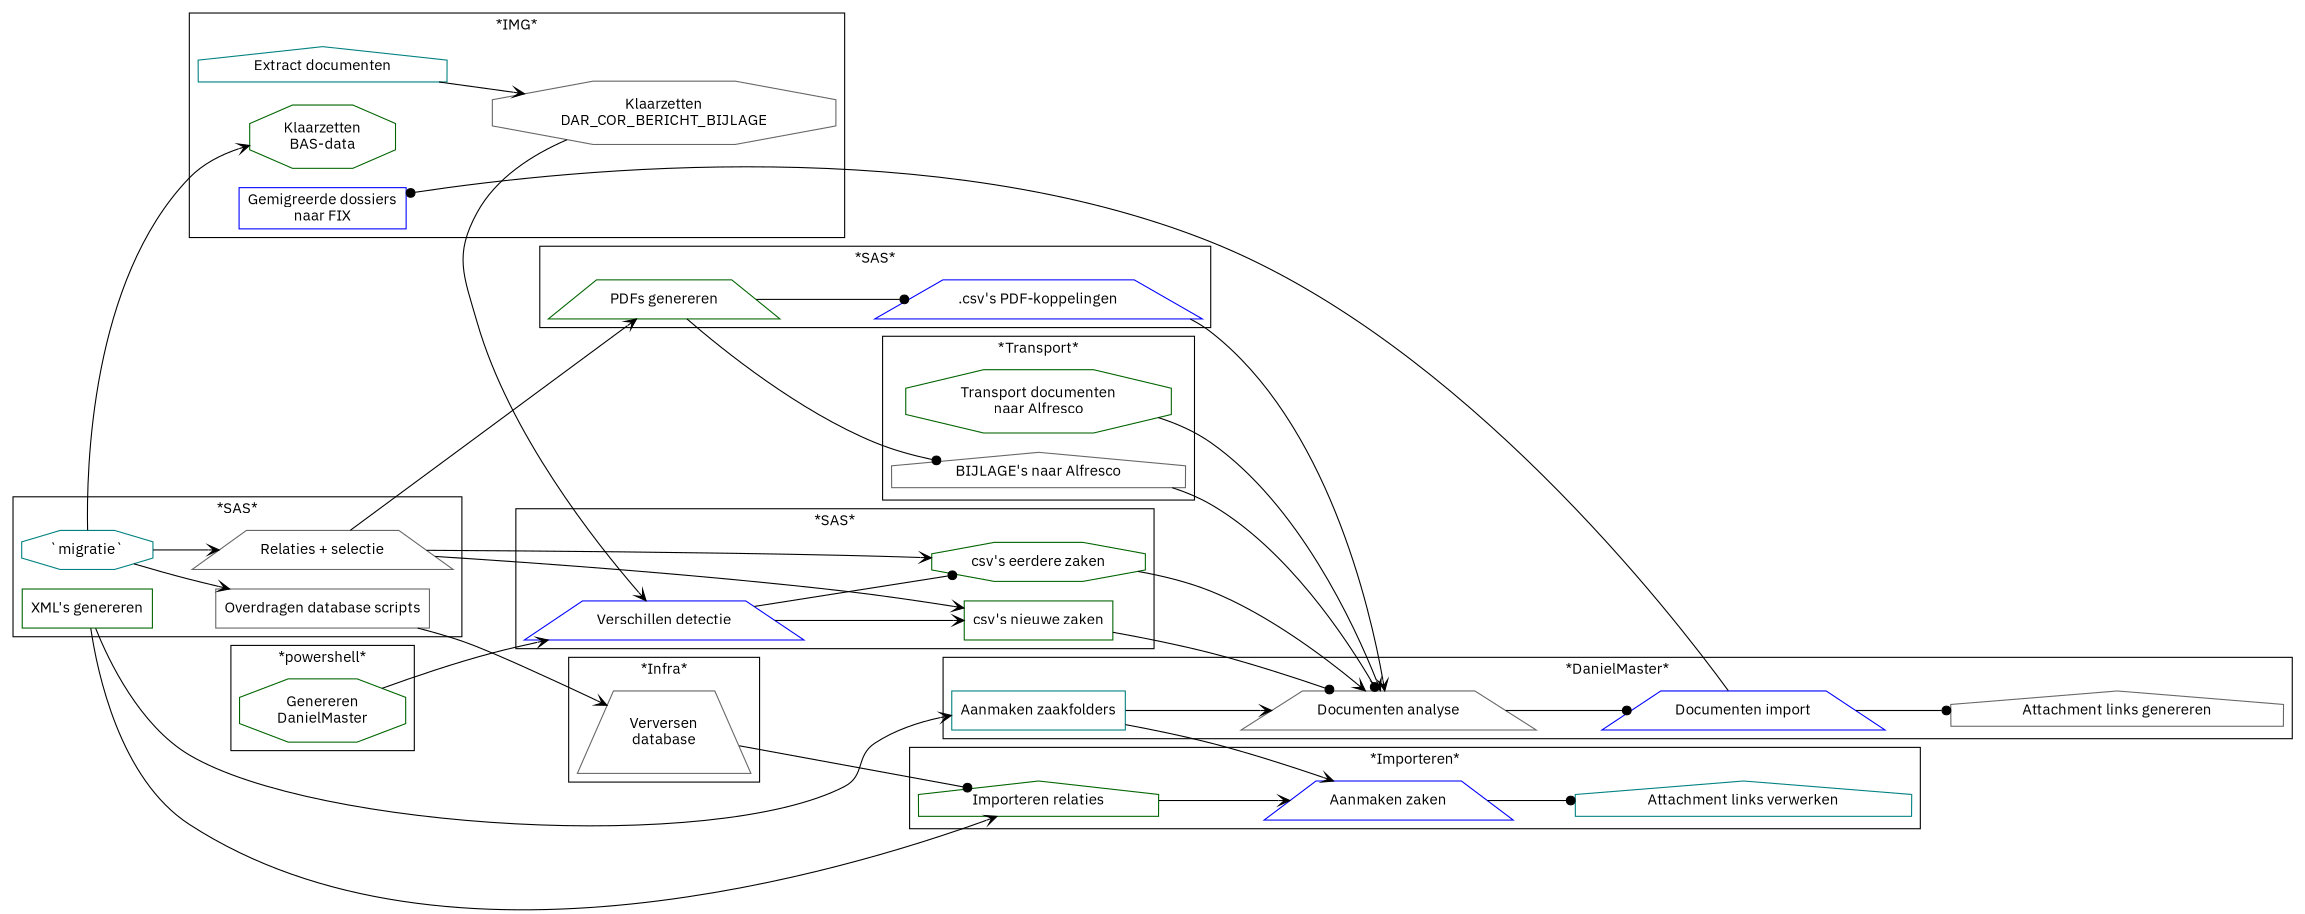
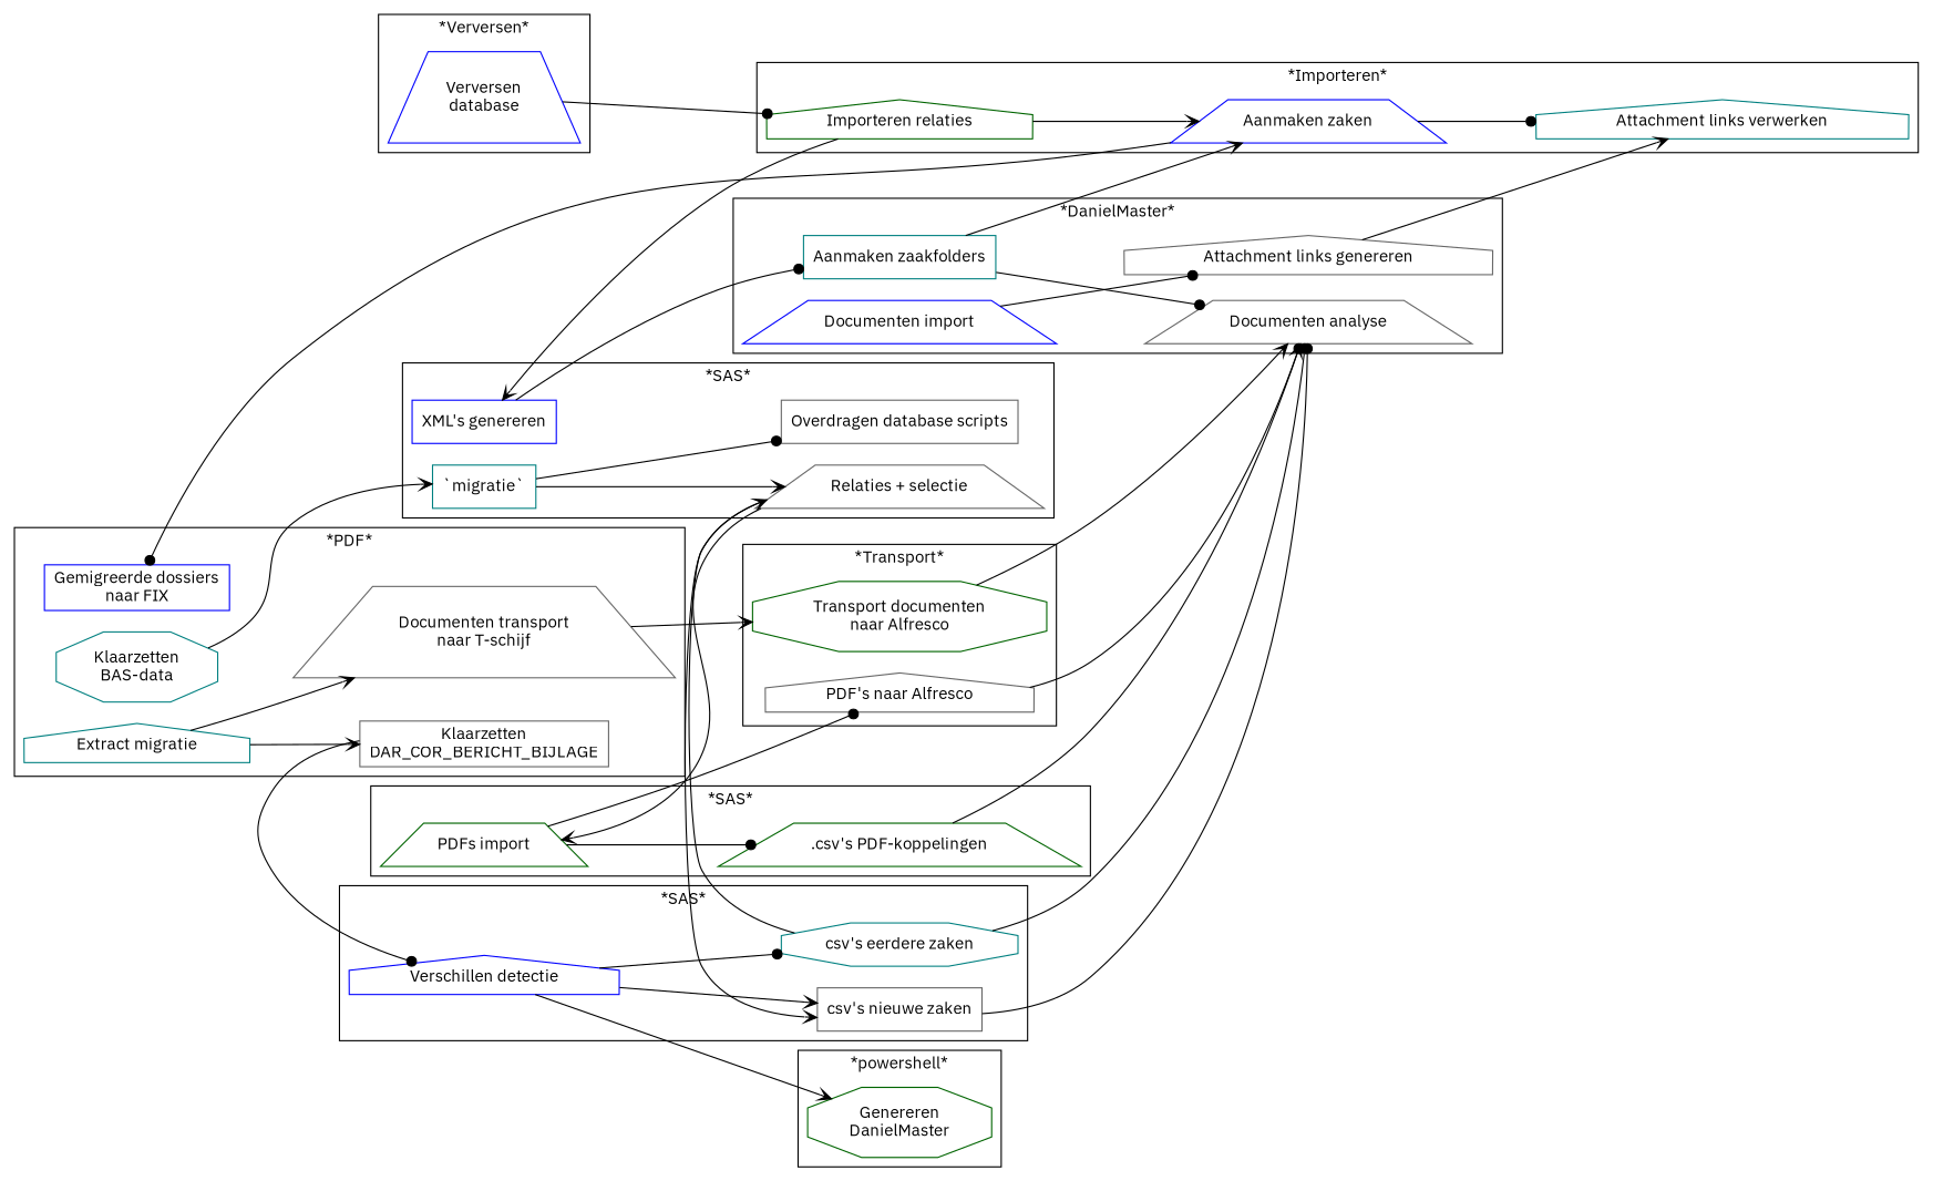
  digraph {
    fontname="IBM Plex Sans"
    rankdir=LR
    splines=true
    node [color=gray40 fontname="IBM Plex Sans" shape=trapezium]
    edge [arrowhead=vee fontname="IBM Plex Sans"]
-   "Extract documenten" [color=teal shape=house]
-   "Klaarzetten\nDAR_COR_BERICHT_BIJLAGE" [shape=octagon]
-   "Klaarzetten\nBAS-data" [color=darkgreen shape=octagon]
+   "Extract documenten" [color=teal shape=house label="Extract migratie"]
+   "Klaarzetten\nDAR_COR_BERICHT_BIJLAGE" [shape=box]
+   "Documenten transport\nnaar T-schijf"
+   "Klaarzetten\nBAS-data" [color=teal shape=octagon]
    "Gemigreerde dossiers\nnaar FIX" [color=blue shape=box]
-   "`migratie`" [color=teal shape=octagon]
+   "`migratie`" [color=teal shape=box]
    "Overdragen database scripts" [shape=box]
-   "XML's genereren" [color=darkgreen shape=box]
+   "XML's genereren" [color=blue shape=box]
    "Relaties + selectie"
-   "Verversen\ndatabase"
-   "Verschillen detectie" [color=blue]
-   "csv's nieuwe zaken" [color=darkgreen shape=box]
-   "csv's eerdere zaken" [color=darkgreen shape=octagon]
-   "PDFs genereren" [color=darkgreen]
-   ".csv's PDF-koppelingen" [color=blue]
+   "Verversen\ndatabase" [color=blue]
+   "Verschillen detectie" [color=blue shape=house]
+   "csv's nieuwe zaken" [shape=box]
+   "csv's eerdere zaken" [color=teal shape=octagon]
+   "PDFs genereren" [color=darkgreen label="PDFs import"]
+   ".csv's PDF-koppelingen" [color=darkgreen]
    "Genereren\nDanielMaster" [color=darkgreen shape=octagon]
    "Transport documenten\nnaar Alfresco" [color=darkgreen shape=octagon]
-   "PDF's naar Alfresco" [shape=house label="BIJLAGE's naar Alfresco"]
+   "PDF's naar Alfresco" [shape=house]
    "Aanmaken zaakfolders" [color=teal shape=box]
    "Documenten analyse"
    "Documenten import" [color=blue]
    "Attachment links genereren" [shape=house]
    "Importeren relaties" [color=darkgreen shape=house]
    "Aanmaken zaken" [color=blue]
    "Attachment links verwerken" [color=teal shape=house]
    subgraph cluster_1 {
-     label="*IMG*"
+     label="*PDF*"
      "Extract documenten"
      "Klaarzetten\nDAR_COR_BERICHT_BIJLAGE"
+     "Documenten transport\nnaar T-schijf"
      "Klaarzetten\nBAS-data"
      "Gemigreerde dossiers\nnaar FIX"
    }
    subgraph cluster_2 {
      label="*SAS*"
      "`migratie`"
      "Overdragen database scripts"
      "XML's genereren"
      "Relaties + selectie"
    }
    subgraph cluster_3 {
-     label="*Infra*"
+     label="*Verversen*"
      "Verversen\ndatabase"
    }
    subgraph cluster_4 {
      label="*SAS*"
      "Verschillen detectie"
      "csv's nieuwe zaken"
      "csv's eerdere zaken"
    }
    subgraph cluster_5 {
      label="*SAS*"
      "PDFs genereren"
      ".csv's PDF-koppelingen"
    }
    subgraph cluster_6 {
      label="*powershell*"
      "Genereren\nDanielMaster"
    }
    subgraph cluster_7 {
      label="*Transport*"
      "Transport documenten\nnaar Alfresco"
      "PDF's naar Alfresco"
    }
    subgraph cluster_8 {
      label="*DanielMaster*"
      "Aanmaken zaakfolders"
      "Documenten analyse"
      "Documenten import"
      "Attachment links genereren"
    }
    subgraph cluster_9 {
      label="*Importeren*"
      "Importeren relaties"
      "Aanmaken zaken"
      "Attachment links verwerken"
    }
    "Extract documenten" -> "Klaarzetten\nDAR_COR_BERICHT_BIJLAGE"
-   "Klaarzetten\nDAR_COR_BERICHT_BIJLAGE" -> "Verschillen detectie"
-   "`migratie`" -> "Klaarzetten\nBAS-data"
-   "`migratie`" -> "Overdragen database scripts"
+   "Extract documenten" -> "Documenten transport\nnaar T-schijf"
+   "Klaarzetten\nDAR_COR_BERICHT_BIJLAGE" -> "Verschillen detectie" [arrowhead=dot]
+   "Documenten transport\nnaar T-schijf" -> "Transport documenten\nnaar Alfresco"
+   "Klaarzetten\nBAS-data" -> "`migratie`"
+   "`migratie`" -> "Overdragen database scripts" [arrowhead=dot]
    "`migratie`" -> "Relaties + selectie"
-   "Overdragen database scripts" -> "Verversen\ndatabase"
-   "XML's genereren" -> "Aanmaken zaakfolders"
-   "XML's genereren" -> "Importeren relaties"
+   "XML's genereren" -> "Aanmaken zaakfolders" [arrowhead=dot]
+   "Importeren relaties" -> "XML's genereren"
    "Relaties + selectie" -> "csv's nieuwe zaken"
-   "Relaties + selectie" -> "csv's eerdere zaken"
+   "csv's eerdere zaken" -> "Relaties + selectie"
    "Relaties + selectie" -> "PDFs genereren"
    "Verversen\ndatabase" -> "Importeren relaties" [arrowhead=dot]
    "Verschillen detectie" -> "csv's nieuwe zaken"
    "Verschillen detectie" -> "csv's eerdere zaken" [arrowhead=dot]
    "csv's nieuwe zaken" -> "Documenten analyse" [arrowhead=dot]
-   "csv's eerdere zaken" -> "Documenten analyse"
+   "csv's eerdere zaken" -> "Documenten analyse" [arrowhead=dot]
    "PDFs genereren" -> ".csv's PDF-koppelingen" [arrowhead=dot]
    "PDFs genereren" -> "PDF's naar Alfresco" [arrowhead=dot]
    ".csv's PDF-koppelingen" -> "Documenten analyse"
-   "Genereren\nDanielMaster" -> "Verschillen detectie"
+   "Verschillen detectie" -> "Genereren\nDanielMaster"
    "Transport documenten\nnaar Alfresco" -> "Documenten analyse"
    "PDF's naar Alfresco" -> "Documenten analyse" [arrowhead=dot]
-   "Aanmaken zaakfolders" -> "Documenten analyse"
+   "Aanmaken zaakfolders" -> "Documenten analyse" [arrowhead=dot]
    "Aanmaken zaakfolders" -> "Aanmaken zaken"
-   "Documenten analyse" -> "Documenten import" [arrowhead=dot]
    "Documenten import" -> "Attachment links genereren" [arrowhead=dot]
+   "Attachment links genereren" -> "Attachment links verwerken"
    "Importeren relaties" -> "Aanmaken zaken"
-   "Documenten import" -> "Gemigreerde dossiers\nnaar FIX" [arrowhead=dot]
+   "Aanmaken zaken" -> "Gemigreerde dossiers\nnaar FIX" [arrowhead=dot]
    "Aanmaken zaken" -> "Attachment links verwerken" [arrowhead=dot]
  }
